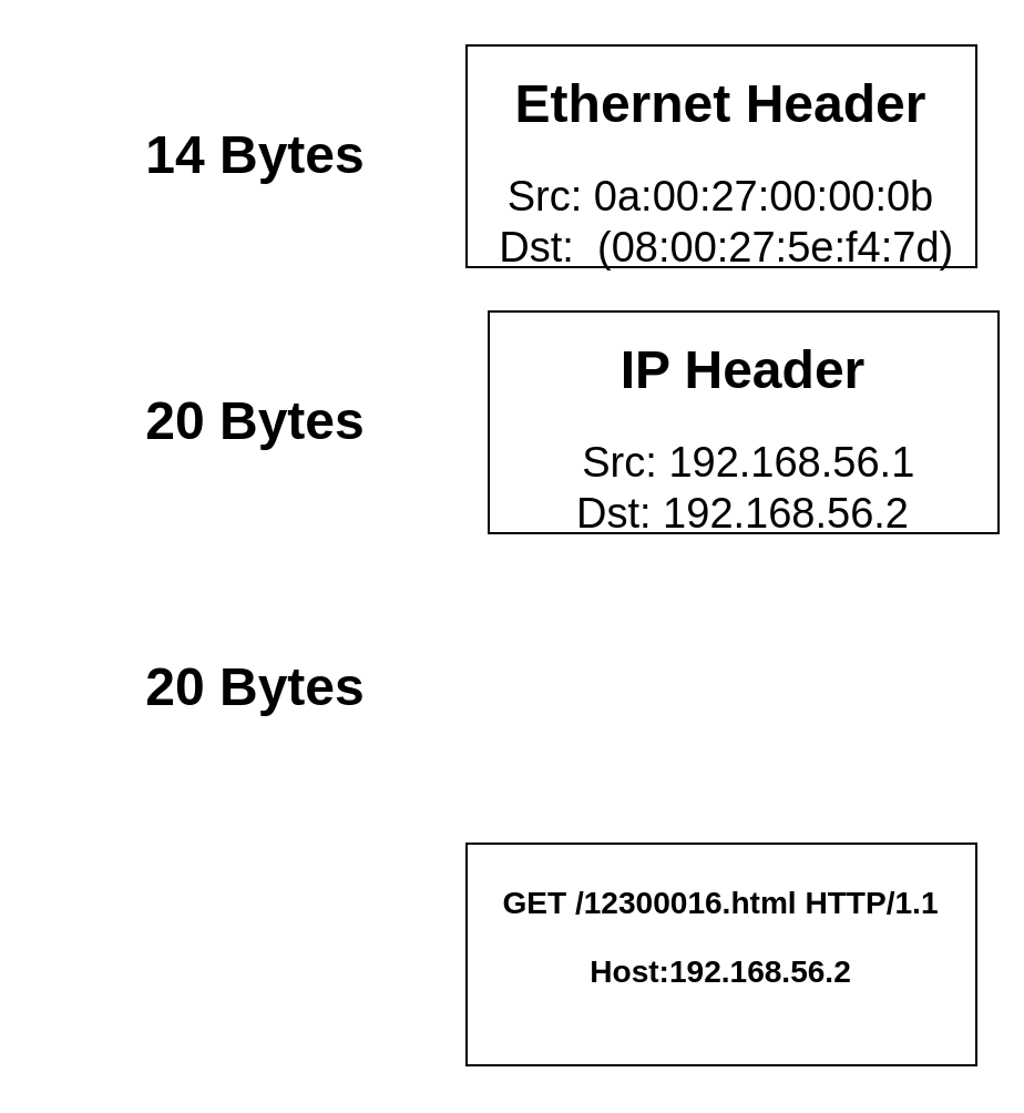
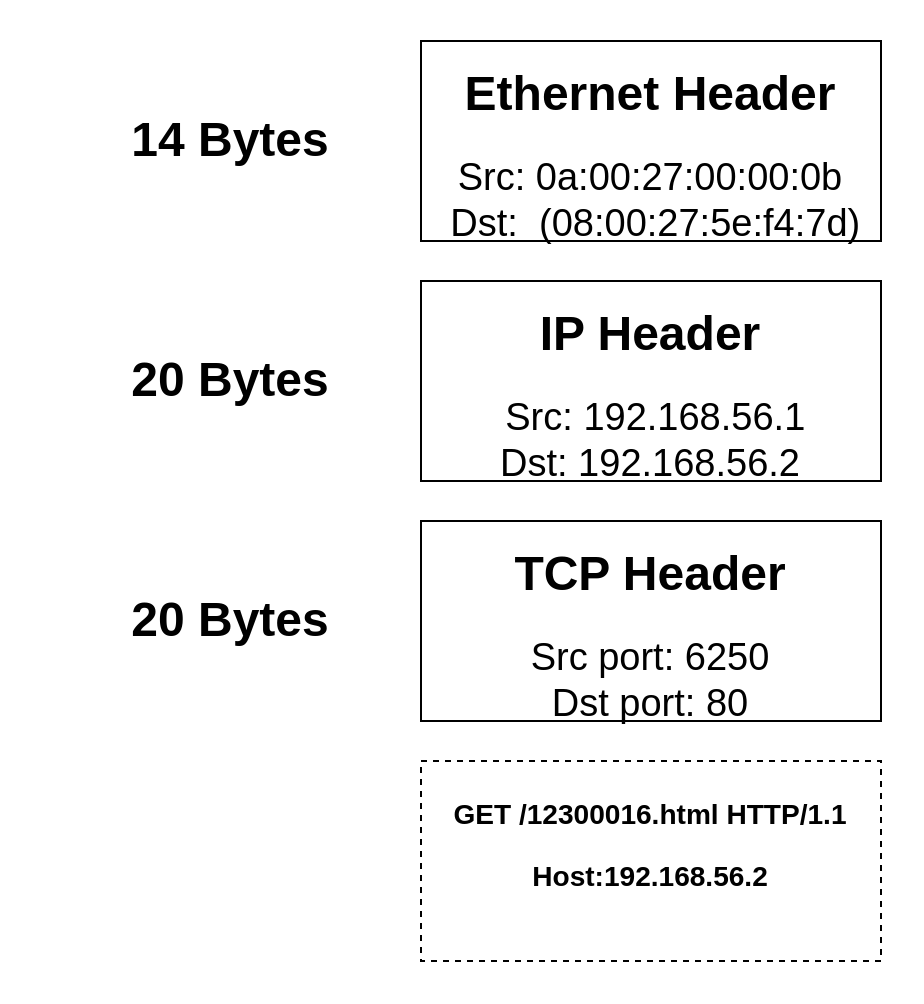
  <mxCell id="0" />
  <mxCell id="1" parent="0" />
  <mxCell id="2" value="&lt;h1&gt;Ethernet Header&lt;/h1&gt;&lt;div&gt;&lt;font style=&quot;font-size: 19px;&quot;&gt;Src: 0a:00:27:00:00:0b&lt;/font&gt;&lt;/div&gt;&lt;div&gt;&lt;font style=&quot;font-size: 19px;&quot;&gt;&amp;nbsp;Dst:&amp;nbsp; (08:00:27:5e:f4:7d)&lt;/font&gt;&lt;/div&gt;" style="rounded=0;whiteSpace=wrap;html=1;" vertex="1" parent="1"><mxGeometry x="210" y="20" width="230" height="100" as="geometry" /></mxCell>
- <mxCell id="4" value="&lt;h1&gt;IP Header&lt;/h1&gt;&lt;div&gt;&lt;font style=&quot;font-size: 19px;&quot;&gt;&amp;nbsp;Src: 192.168.56.1&lt;/font&gt;&lt;/div&gt;&lt;div&gt;&lt;font style=&quot;font-size: 19px;&quot;&gt;Dst: 192.168.56.2&lt;/font&gt;&lt;/div&gt;" style="rounded=0;whiteSpace=wrap;html=1;" vertex="1" parent="1"><mxGeometry x="220" y="140" width="230" height="100" as="geometry" /></mxCell>
- <mxCell id="5" value="&lt;h3 style=&quot;text-align: left;&quot;&gt;GET /12300016.html HTTP/1.1&lt;/h3&gt;&lt;h3&gt;Host:192.168.56.2&lt;/h3&gt;&lt;div&gt;&lt;br&gt;&lt;/div&gt;" style="rounded=0;whiteSpace=wrap;html=1;" vertex="1" parent="1"><mxGeometry x="210" y="380" width="230" height="100" as="geometry" /></mxCell>
+ <mxCell id="3" value="&lt;h1&gt;TCP Header&lt;/h1&gt;&lt;div&gt;&lt;font style=&quot;font-size: 19px;&quot;&gt;Src port: 6250&lt;/font&gt;&lt;/div&gt;&lt;div&gt;&lt;font style=&quot;font-size: 19px;&quot;&gt;Dst port: 80&lt;/font&gt;&lt;/div&gt;" style="rounded=0;whiteSpace=wrap;html=1;" vertex="1" parent="1"><mxGeometry x="210" y="260" width="230" height="100" as="geometry" /></mxCell>
+ <mxCell id="4" value="&lt;h1&gt;IP Header&lt;/h1&gt;&lt;div&gt;&lt;font style=&quot;font-size: 19px;&quot;&gt;&amp;nbsp;Src: 192.168.56.1&lt;/font&gt;&lt;/div&gt;&lt;div&gt;&lt;font style=&quot;font-size: 19px;&quot;&gt;Dst: 192.168.56.2&lt;/font&gt;&lt;/div&gt;" style="rounded=0;whiteSpace=wrap;html=1;" vertex="1" parent="1"><mxGeometry x="210" y="140" width="230" height="100" as="geometry" /></mxCell>
+ <mxCell id="5" value="&lt;h3 style=&quot;text-align: left;&quot;&gt;GET /12300016.html HTTP/1.1&lt;/h3&gt;&lt;h3&gt;Host:192.168.56.2&lt;/h3&gt;&lt;div&gt;&lt;br&gt;&lt;/div&gt;" style="rounded=0;whiteSpace=wrap;html=1;dashed=1;" vertex="1" parent="1"><mxGeometry x="210" y="380" width="230" height="100" as="geometry" /></mxCell>
  <mxCell id="6" value="&lt;h1&gt;20 Bytes&lt;/h1&gt;" style="text;strokeColor=none;align=center;fillColor=none;html=1;verticalAlign=middle;whiteSpace=wrap;rounded=0;" vertex="1" parent="1"><mxGeometry x="20" y="290" width="190" height="40" as="geometry" /></mxCell>
  <mxCell id="7" value="&lt;h1&gt;20 Bytes&lt;/h1&gt;" style="text;strokeColor=none;align=center;fillColor=none;html=1;verticalAlign=middle;whiteSpace=wrap;rounded=0;" vertex="1" parent="1"><mxGeometry x="20" y="170" width="190" height="40" as="geometry" /></mxCell>
  <mxCell id="8" value="&lt;h1&gt;14 Bytes&lt;/h1&gt;" style="text;strokeColor=none;align=center;fillColor=none;html=1;verticalAlign=middle;whiteSpace=wrap;rounded=0;" vertex="1" parent="1"><mxGeometry x="20" y="50" width="190" height="40" as="geometry" /></mxCell>
